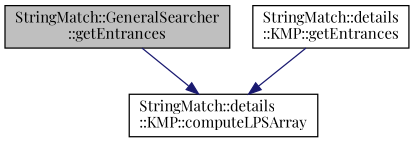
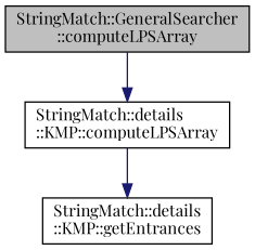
  digraph {
    fontname="Playfair Display"
    rankdir=TB
    node [color=black fillcolor=white fontname="Playfair Display" fontsize=12 shape=record style=filled]
    edge [color=midnightblue fontname="Playfair Display" fontsize=12 labelfontname=Helvetica labelfontsize=12 style=solid]
-   n1 [fillcolor=grey75 fontcolor=black height=0.2 label="StringMatch::GeneralSearcher\l::getEntrances" width=0.4]
+   n1 [fillcolor=grey75 fontcolor=black height=0.2 label="StringMatch::GeneralSearcher\l::computeLPSArray" width=0.4]
    n2 [height=0.2 label="StringMatch::details\l::KMP::computeLPSArray" width=0.4]
    n3 [height=0.2 label="StringMatch::details\l::KMP::getEntrances" width=0.4]
    n1 -> n2
-   n3 -> n2
+   n2 -> n3
  }
